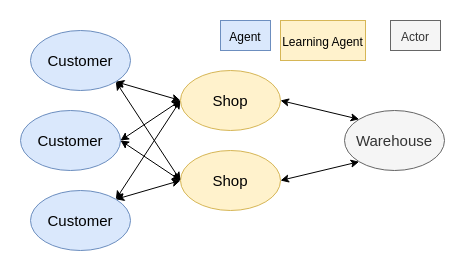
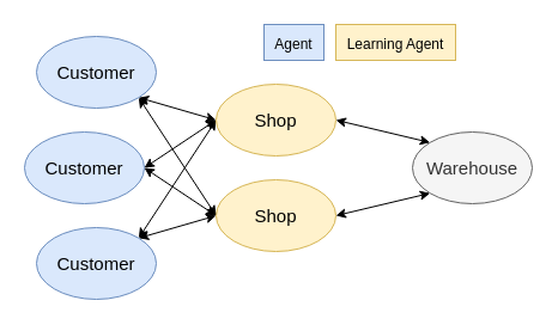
  <mxCell id="0" />
  <mxCell id="1" parent="0" />
  <mxCell id="2" style="edgeStyle=none;rounded=0;orthogonalLoop=1;jettySize=auto;html=1;exitX=1;exitY=0.5;exitDx=0;exitDy=0;startArrow=classic;startFill=1;entryX=0;entryY=1;entryDx=0;entryDy=0;" parent="1" source="3" target="13" edge="1"><mxGeometry relative="1" as="geometry"><mxPoint x="360" y="160" as="targetPoint" /></mxGeometry></mxCell>
  <mxCell id="3" value="&lt;font style=&quot;font-size: 15px&quot;&gt;Shop&lt;/font&gt;" style="ellipse;whiteSpace=wrap;html=1;fillColor=#fff2cc;strokeColor=#d6b656;" parent="1" vertex="1"><mxGeometry x="180" y="150" width="100" height="60" as="geometry" /></mxCell>
  <mxCell id="4" style="rounded=0;orthogonalLoop=1;jettySize=auto;html=1;startArrow=classic;startFill=1;exitX=1;exitY=1;exitDx=0;exitDy=0;" parent="1" source="5" edge="1"><mxGeometry relative="1" as="geometry"><mxPoint x="180" y="180" as="targetPoint" /></mxGeometry></mxCell>
  <mxCell id="5" value="&lt;font style=&quot;font-size: 15px;&quot;&gt;Customer&lt;/font&gt;" style="ellipse;whiteSpace=wrap;html=1;fontSize=15;fillColor=#dae8fc;strokeColor=#6c8ebf;" parent="1" vertex="1"><mxGeometry x="30" y="30" width="100" height="60" as="geometry" /></mxCell>
  <mxCell id="6" style="rounded=0;orthogonalLoop=1;jettySize=auto;html=1;entryX=0;entryY=0.5;entryDx=0;entryDy=0;startArrow=classic;startFill=1;exitX=1;exitY=0.5;exitDx=0;exitDy=0;" parent="1" source="9" target="3" edge="1"><mxGeometry relative="1" as="geometry" /></mxCell>
  <mxCell id="7" style="edgeStyle=none;rounded=0;orthogonalLoop=1;jettySize=auto;html=1;exitX=1;exitY=0.5;exitDx=0;exitDy=0;startArrow=classic;startFill=1;" edge="1" parent="1" source="9"><mxGeometry relative="1" as="geometry"><mxPoint x="180" y="100" as="targetPoint" /></mxGeometry></mxCell>
  <mxCell id="8" style="edgeStyle=none;rounded=0;orthogonalLoop=1;jettySize=auto;html=1;exitX=1;exitY=1;exitDx=0;exitDy=0;startArrow=classic;startFill=1;" edge="1" parent="1" source="5"><mxGeometry relative="1" as="geometry"><mxPoint x="180" y="100" as="targetPoint" /></mxGeometry></mxCell>
  <mxCell id="9" value="&lt;font style=&quot;font-size: 15px;&quot;&gt;Customer&lt;/font&gt;" style="ellipse;whiteSpace=wrap;html=1;fontSize=15;fillColor=#dae8fc;strokeColor=#6c8ebf;" parent="1" vertex="1"><mxGeometry x="20" y="110" width="100" height="60" as="geometry" /></mxCell>
  <mxCell id="10" style="edgeStyle=none;rounded=0;orthogonalLoop=1;jettySize=auto;html=1;exitX=1;exitY=0;exitDx=0;exitDy=0;startArrow=classic;startFill=1;entryX=0;entryY=0.5;entryDx=0;entryDy=0;" parent="1" source="12" target="3" edge="1"><mxGeometry relative="1" as="geometry"><mxPoint x="170" y="180" as="targetPoint" /></mxGeometry></mxCell>
  <mxCell id="11" style="edgeStyle=none;rounded=0;orthogonalLoop=1;jettySize=auto;html=1;exitX=1;exitY=0;exitDx=0;exitDy=0;entryX=0;entryY=0.5;entryDx=0;entryDy=0;startArrow=classic;startFill=1;" edge="1" parent="1" source="12" target="18"><mxGeometry relative="1" as="geometry" /></mxCell>
  <mxCell id="12" value="&lt;font style=&quot;font-size: 15px;&quot;&gt;Customer&lt;/font&gt;" style="ellipse;whiteSpace=wrap;html=1;fontSize=15;fillColor=#dae8fc;strokeColor=#6c8ebf;" parent="1" vertex="1"><mxGeometry x="30" y="190" width="100" height="60" as="geometry" /></mxCell>
  <mxCell id="13" value="&lt;font style=&quot;font-size: 15px&quot;&gt;Warehouse&lt;/font&gt;" style="ellipse;whiteSpace=wrap;html=1;fillColor=#f5f5f5;strokeColor=#666666;fontColor=#333333;" parent="1" vertex="1"><mxGeometry x="344" y="110" width="100" height="60" as="geometry" /></mxCell>
- <mxCell id="14" value="&lt;font style=&quot;font-size: 12px&quot;&gt;Learning Agent&lt;/font&gt;" style="rounded=0;whiteSpace=wrap;html=1;fontSize=15;fillColor=#fff2cc;strokeColor=#d6b656;" parent="1" vertex="1"><mxGeometry x="280" y="20" width="85" height="40" as="geometry" /></mxCell>
- <mxCell id="15" value="&lt;font style=&quot;font-size: 12px&quot;&gt;Actor&lt;/font&gt;" style="rounded=0;whiteSpace=wrap;html=1;fontSize=15;fillColor=#f5f5f5;strokeColor=#666666;fontColor=#333333;" parent="1" vertex="1"><mxGeometry x="390" y="20" width="50" height="30" as="geometry" /></mxCell>
+ <mxCell id="14" value="&lt;font style=&quot;font-size: 12px&quot;&gt;Learning Agent&lt;/font&gt;" style="rounded=0;whiteSpace=wrap;html=1;fontSize=15;fillColor=#fff2cc;strokeColor=#d6b656;" parent="1" vertex="1"><mxGeometry x="280" y="20" width="100" height="30" as="geometry" /></mxCell>
  <mxCell id="16" value="&lt;font style=&quot;font-size: 12px&quot;&gt;Agent&lt;/font&gt;" style="rounded=0;whiteSpace=wrap;html=1;fontSize=15;fillColor=#dae8fc;strokeColor=#6c8ebf;" parent="1" vertex="1"><mxGeometry x="220" y="20" width="50" height="30" as="geometry" /></mxCell>
  <mxCell id="17" style="edgeStyle=none;rounded=0;orthogonalLoop=1;jettySize=auto;html=1;exitX=1;exitY=0.5;exitDx=0;exitDy=0;entryX=0;entryY=0;entryDx=0;entryDy=0;startArrow=classic;startFill=1;" edge="1" parent="1" source="18" target="13"><mxGeometry relative="1" as="geometry" /></mxCell>
  <mxCell id="18" value="&lt;font style=&quot;font-size: 15px&quot;&gt;Shop&lt;/font&gt;" style="ellipse;whiteSpace=wrap;html=1;fillColor=#fff2cc;strokeColor=#d6b656;" vertex="1" parent="1"><mxGeometry x="180" y="70" width="100" height="60" as="geometry" /></mxCell>
